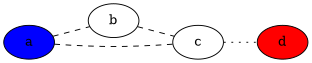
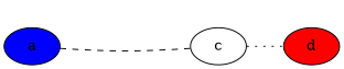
  digraph {
    rankdir=LR
    node [fillcolor=white shape=oval style=filled]
    edge [dir=none style=dashed]
    a [fillcolor=blue]
-   b
    c
    d [fillcolor=red]
-   a -> b
    a -> c
-   b -> c
    c -> d [style=dotted]
  }
